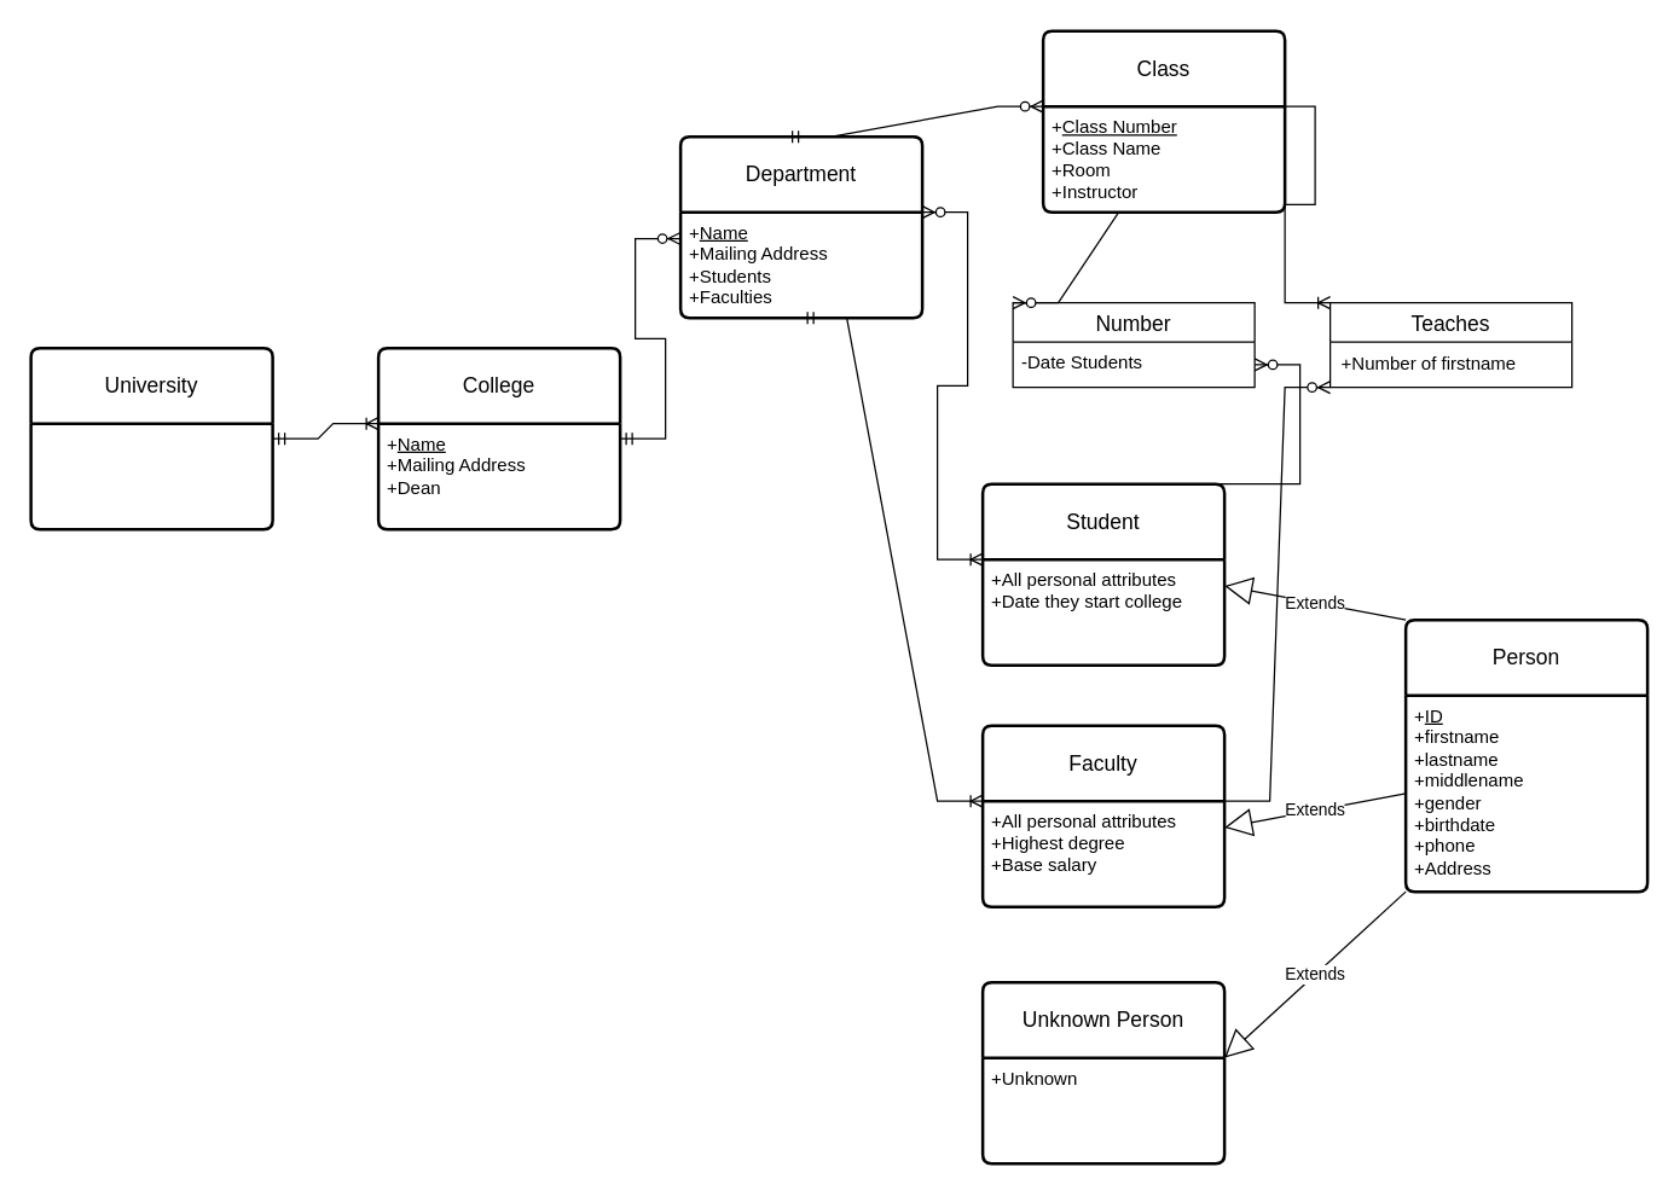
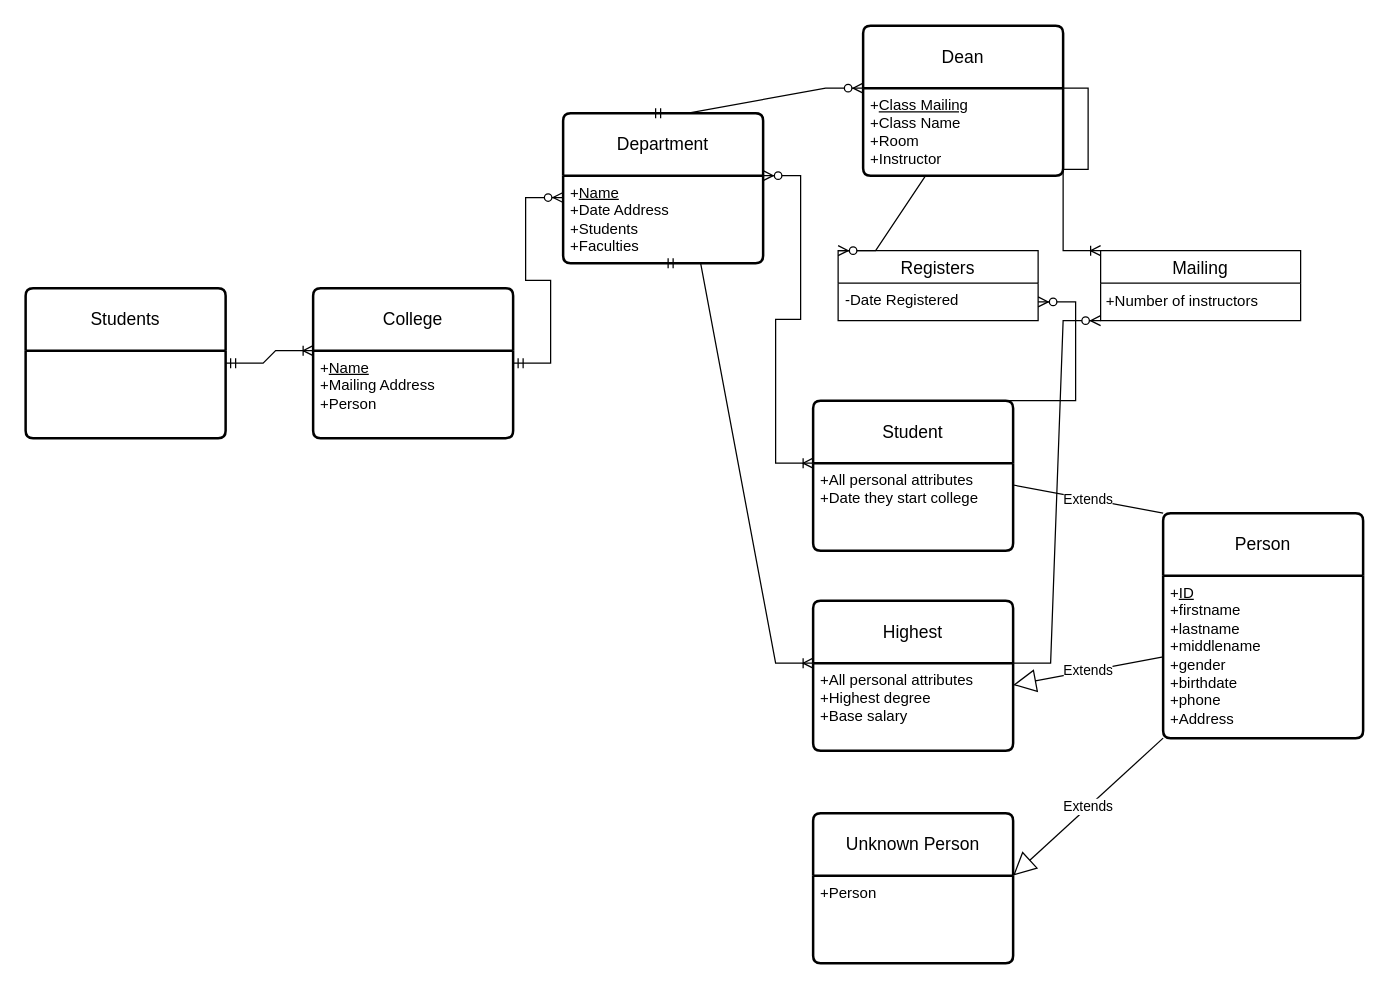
  <mxCell id="0" />
  <mxCell id="1" parent="0" />
- <mxCell id="2" value="University" style="swimlane;childLayout=stackLayout;horizontal=1;startSize=50;horizontalStack=0;rounded=1;fontSize=14;fontStyle=0;strokeWidth=2;resizeParent=0;resizeLast=1;shadow=0;dashed=0;align=center;arcSize=4;whiteSpace=wrap;html=1;" vertex="1" parent="1"><mxGeometry x="20" y="230" width="160" height="120" as="geometry" /></mxCell>
+ <mxCell id="2" value="Students" style="swimlane;childLayout=stackLayout;horizontal=1;startSize=50;horizontalStack=0;rounded=1;fontSize=14;fontStyle=0;strokeWidth=2;resizeParent=0;resizeLast=1;shadow=0;dashed=0;align=center;arcSize=4;whiteSpace=wrap;html=1;" vertex="1" parent="1"><mxGeometry x="20" y="230" width="160" height="120" as="geometry" /></mxCell>
  <mxCell id="3" value="College" style="swimlane;childLayout=stackLayout;horizontal=1;startSize=50;horizontalStack=0;rounded=1;fontSize=14;fontStyle=0;strokeWidth=2;resizeParent=0;resizeLast=1;shadow=0;dashed=0;align=center;arcSize=4;whiteSpace=wrap;html=1;" vertex="1" parent="1"><mxGeometry x="250" y="230" width="160" height="120" as="geometry" /></mxCell>
- <mxCell id="4" value="+&lt;u&gt;Name&lt;/u&gt;&lt;br&gt;+Mailing Address&lt;br&gt;+Dean" style="align=left;strokeColor=none;fillColor=none;spacingLeft=4;fontSize=12;verticalAlign=top;resizable=0;rotatable=0;part=1;html=1;" vertex="1" parent="3"><mxGeometry y="50" width="160" height="70" as="geometry" /></mxCell>
+ <mxCell id="4" value="+&lt;u&gt;Name&lt;/u&gt;&lt;br&gt;+Mailing Address&lt;br&gt;+Person" style="align=left;strokeColor=none;fillColor=none;spacingLeft=4;fontSize=12;verticalAlign=top;resizable=0;rotatable=0;part=1;html=1;" vertex="1" parent="3"><mxGeometry y="50" width="160" height="70" as="geometry" /></mxCell>
  <mxCell id="5" value="Department" style="swimlane;childLayout=stackLayout;horizontal=1;startSize=50;horizontalStack=0;rounded=1;fontSize=14;fontStyle=0;strokeWidth=2;resizeParent=0;resizeLast=1;shadow=0;dashed=0;align=center;arcSize=4;whiteSpace=wrap;html=1;" vertex="1" parent="1"><mxGeometry x="450" y="90" width="160" height="120" as="geometry" /></mxCell>
- <mxCell id="6" value="+&lt;u&gt;Name&lt;/u&gt;&lt;br&gt;+Mailing Address&lt;br&gt;+Students&lt;div&gt;+Faculties&lt;/div&gt;" style="align=left;strokeColor=none;fillColor=none;spacingLeft=4;fontSize=12;verticalAlign=top;resizable=0;rotatable=0;part=1;html=1;" vertex="1" parent="5"><mxGeometry y="50" width="160" height="70" as="geometry" /></mxCell>
+ <mxCell id="6" value="+&lt;u&gt;Name&lt;/u&gt;&lt;br&gt;+Date Address&lt;br&gt;+Students&lt;div&gt;+Faculties&lt;/div&gt;" style="align=left;strokeColor=none;fillColor=none;spacingLeft=4;fontSize=12;verticalAlign=top;resizable=0;rotatable=0;part=1;html=1;" vertex="1" parent="5"><mxGeometry y="50" width="160" height="70" as="geometry" /></mxCell>
  <mxCell id="7" value="" style="edgeStyle=entityRelationEdgeStyle;fontSize=12;html=1;endArrow=ERzeroToMany;startArrow=ERmandOne;rounded=0;entryX=0;entryY=0.25;entryDx=0;entryDy=0;" edge="1" parent="1" target="6"><mxGeometry width="100" height="100" relative="1" as="geometry"><mxPoint x="410" y="290" as="sourcePoint" /><mxPoint x="510" y="190" as="targetPoint" /></mxGeometry></mxCell>
  <mxCell id="8" value="" style="edgeStyle=entityRelationEdgeStyle;fontSize=12;html=1;endArrow=ERoneToMany;startArrow=ERmandOne;rounded=0;entryX=0;entryY=0;entryDx=0;entryDy=0;" edge="1" parent="1" target="4"><mxGeometry width="100" height="100" relative="1" as="geometry"><mxPoint x="180" y="290" as="sourcePoint" /><mxPoint x="280" y="190" as="targetPoint" /></mxGeometry></mxCell>
- <mxCell id="9" value="Faculty" style="swimlane;childLayout=stackLayout;horizontal=1;startSize=50;horizontalStack=0;rounded=1;fontSize=14;fontStyle=0;strokeWidth=2;resizeParent=0;resizeLast=1;shadow=0;dashed=0;align=center;arcSize=4;whiteSpace=wrap;html=1;" vertex="1" parent="1"><mxGeometry x="650" y="480" width="160" height="120" as="geometry" /></mxCell>
+ <mxCell id="9" value="Highest" style="swimlane;childLayout=stackLayout;horizontal=1;startSize=50;horizontalStack=0;rounded=1;fontSize=14;fontStyle=0;strokeWidth=2;resizeParent=0;resizeLast=1;shadow=0;dashed=0;align=center;arcSize=4;whiteSpace=wrap;html=1;" vertex="1" parent="1"><mxGeometry x="650" y="480" width="160" height="120" as="geometry" /></mxCell>
  <mxCell id="10" value="+All personal attributes&lt;div&gt;+Highest degree&lt;/div&gt;&lt;div&gt;+Base salary&lt;/div&gt;" style="align=left;strokeColor=none;fillColor=none;spacingLeft=4;fontSize=12;verticalAlign=top;resizable=0;rotatable=0;part=1;html=1;" vertex="1" parent="9"><mxGeometry y="50" width="160" height="70" as="geometry" /></mxCell>
  <mxCell id="11" value="" style="edgeStyle=entityRelationEdgeStyle;fontSize=12;html=1;endArrow=ERoneToMany;startArrow=ERmandOne;rounded=0;exitX=0.5;exitY=1;exitDx=0;exitDy=0;entryX=0;entryY=0;entryDx=0;entryDy=0;" edge="1" parent="1" source="6" target="10"><mxGeometry width="100" height="100" relative="1" as="geometry"><mxPoint x="610" y="150" as="sourcePoint" /><mxPoint x="710" y="50" as="targetPoint" /><Array as="points"><mxPoint x="530" y="230" /></Array></mxGeometry></mxCell>
  <mxCell id="12" value="Student" style="swimlane;childLayout=stackLayout;horizontal=1;startSize=50;horizontalStack=0;rounded=1;fontSize=14;fontStyle=0;strokeWidth=2;resizeParent=0;resizeLast=1;shadow=0;dashed=0;align=center;arcSize=4;whiteSpace=wrap;html=1;" vertex="1" parent="1"><mxGeometry x="650" y="320" width="160" height="120" as="geometry" /></mxCell>
  <mxCell id="13" value="+All personal attributes&lt;div&gt;+Date they start college&lt;/div&gt;" style="align=left;strokeColor=none;fillColor=none;spacingLeft=4;fontSize=12;verticalAlign=top;resizable=0;rotatable=0;part=1;html=1;" vertex="1" parent="12"><mxGeometry y="50" width="160" height="70" as="geometry" /></mxCell>
  <mxCell id="14" value="" style="edgeStyle=entityRelationEdgeStyle;fontSize=12;html=1;endArrow=ERoneToMany;startArrow=ERzeroToMany;rounded=0;entryX=0;entryY=0;entryDx=0;entryDy=0;" edge="1" parent="1" target="13"><mxGeometry width="100" height="100" relative="1" as="geometry"><mxPoint x="610" y="140" as="sourcePoint" /><mxPoint x="710" y="40" as="targetPoint" /></mxGeometry></mxCell>
- <mxCell id="15" value="Class" style="swimlane;childLayout=stackLayout;horizontal=1;startSize=50;horizontalStack=0;rounded=1;fontSize=14;fontStyle=0;strokeWidth=2;resizeParent=0;resizeLast=1;shadow=0;dashed=0;align=center;arcSize=4;whiteSpace=wrap;html=1;" vertex="1" parent="1"><mxGeometry x="690" y="20" width="160" height="120" as="geometry" /></mxCell>
- <mxCell id="16" value="+&lt;u&gt;Class Number&lt;/u&gt;&lt;br&gt;+Class Name&lt;br&gt;+Room&lt;div&gt;+Instructor&lt;/div&gt;" style="align=left;strokeColor=none;fillColor=none;spacingLeft=4;fontSize=12;verticalAlign=top;resizable=0;rotatable=0;part=1;html=1;" vertex="1" parent="15"><mxGeometry y="50" width="160" height="70" as="geometry" /></mxCell>
+ <mxCell id="15" value="Dean" style="swimlane;childLayout=stackLayout;horizontal=1;startSize=50;horizontalStack=0;rounded=1;fontSize=14;fontStyle=0;strokeWidth=2;resizeParent=0;resizeLast=1;shadow=0;dashed=0;align=center;arcSize=4;whiteSpace=wrap;html=1;" vertex="1" parent="1"><mxGeometry x="690" y="20" width="160" height="120" as="geometry" /></mxCell>
+ <mxCell id="16" value="+&lt;u&gt;Class Mailing&lt;/u&gt;&lt;br&gt;+Class Name&lt;br&gt;+Room&lt;div&gt;+Instructor&lt;/div&gt;" style="align=left;strokeColor=none;fillColor=none;spacingLeft=4;fontSize=12;verticalAlign=top;resizable=0;rotatable=0;part=1;html=1;" vertex="1" parent="15"><mxGeometry y="50" width="160" height="70" as="geometry" /></mxCell>
  <mxCell id="17" value="" style="edgeStyle=entityRelationEdgeStyle;fontSize=12;html=1;endArrow=ERzeroToMany;startArrow=ERmandOne;rounded=0;entryX=0;entryY=0;entryDx=0;entryDy=0;" edge="1" parent="1" target="16"><mxGeometry width="100" height="100" relative="1" as="geometry"><mxPoint x="520" y="90" as="sourcePoint" /><mxPoint x="620" y="-10" as="targetPoint" /></mxGeometry></mxCell>
  <mxCell id="18" value="" style="edgeStyle=entityRelationEdgeStyle;fontSize=12;html=1;endArrow=ERzeroToMany;endFill=1;rounded=0;entryX=0;entryY=1;entryDx=0;entryDy=0;exitX=1;exitY=0;exitDx=0;exitDy=0;" edge="1" parent="1" source="10" target="20"><mxGeometry width="100" height="100" relative="1" as="geometry"><mxPoint x="810" y="460" as="sourcePoint" /><mxPoint x="880" y="285" as="targetPoint" /></mxGeometry></mxCell>
  <mxCell id="19" value="" style="edgeStyle=entityRelationEdgeStyle;fontSize=12;html=1;endArrow=ERoneToMany;rounded=0;entryX=0;entryY=0;entryDx=0;entryDy=0;" edge="1" parent="1" target="20"><mxGeometry width="100" height="100" relative="1" as="geometry"><mxPoint x="840" y="70" as="sourcePoint" /><mxPoint x="850" y="270" as="targetPoint" /></mxGeometry></mxCell>
- <mxCell id="20" value="Teaches" style="swimlane;fontStyle=0;childLayout=stackLayout;horizontal=1;startSize=26;horizontalStack=0;resizeParent=1;resizeParentMax=0;resizeLast=0;collapsible=1;marginBottom=0;align=center;fontSize=14;" vertex="1" parent="1"><mxGeometry x="880" y="200" width="160" height="56" as="geometry" /></mxCell>
- <mxCell id="21" value="Number" style="swimlane;fontStyle=0;childLayout=stackLayout;horizontal=1;startSize=26;horizontalStack=0;resizeParent=1;resizeParentMax=0;resizeLast=0;collapsible=1;marginBottom=0;align=center;fontSize=14;" vertex="1" parent="1"><mxGeometry x="670" y="200" width="160" height="56" as="geometry" /></mxCell>
+ <mxCell id="20" value="Mailing" style="swimlane;fontStyle=0;childLayout=stackLayout;horizontal=1;startSize=26;horizontalStack=0;resizeParent=1;resizeParentMax=0;resizeLast=0;collapsible=1;marginBottom=0;align=center;fontSize=14;" vertex="1" parent="1"><mxGeometry x="880" y="200" width="160" height="56" as="geometry" /></mxCell>
+ <mxCell id="21" value="Registers" style="swimlane;fontStyle=0;childLayout=stackLayout;horizontal=1;startSize=26;horizontalStack=0;resizeParent=1;resizeParentMax=0;resizeLast=0;collapsible=1;marginBottom=0;align=center;fontSize=14;" vertex="1" parent="1"><mxGeometry x="670" y="200" width="160" height="56" as="geometry" /></mxCell>
  <mxCell id="22" value="" style="edgeStyle=entityRelationEdgeStyle;fontSize=12;html=1;endArrow=ERzeroToMany;endFill=1;rounded=0;" edge="1" parent="21" target="23"><mxGeometry width="100" height="100" relative="1" as="geometry"><mxPoint x="60" y="120" as="sourcePoint" /><mxPoint x="160" y="20" as="targetPoint" /></mxGeometry></mxCell>
- <mxCell id="23" value="-Date Students" style="text;strokeColor=none;fillColor=none;spacingLeft=4;spacingRight=4;overflow=hidden;rotatable=0;points=[[0,0.5],[1,0.5]];portConstraint=eastwest;fontSize=12;whiteSpace=wrap;html=1;" vertex="1" parent="21"><mxGeometry y="26" width="160" height="30" as="geometry" /></mxCell>
+ <mxCell id="23" value="-Date Registered" style="text;strokeColor=none;fillColor=none;spacingLeft=4;spacingRight=4;overflow=hidden;rotatable=0;points=[[0,0.5],[1,0.5]];portConstraint=eastwest;fontSize=12;whiteSpace=wrap;html=1;" vertex="1" parent="21"><mxGeometry y="26" width="160" height="30" as="geometry" /></mxCell>
  <mxCell id="24" value="" style="edgeStyle=entityRelationEdgeStyle;fontSize=12;html=1;endArrow=ERzeroToMany;endFill=1;rounded=0;entryX=0;entryY=0;entryDx=0;entryDy=0;exitX=0.5;exitY=1;exitDx=0;exitDy=0;" edge="1" parent="1" source="16" target="21"><mxGeometry width="100" height="100" relative="1" as="geometry"><mxPoint x="770" y="140" as="sourcePoint" /><mxPoint x="860" y="90" as="targetPoint" /><Array as="points"><mxPoint x="750" y="180" /></Array></mxGeometry></mxCell>
  <mxCell id="25" value="Person" style="swimlane;childLayout=stackLayout;horizontal=1;startSize=50;horizontalStack=0;rounded=1;fontSize=14;fontStyle=0;strokeWidth=2;resizeParent=0;resizeLast=1;shadow=0;dashed=0;align=center;arcSize=4;whiteSpace=wrap;html=1;" vertex="1" parent="1"><mxGeometry x="930" y="410" width="160" height="180" as="geometry" /></mxCell>
  <mxCell id="26" value="+&lt;u&gt;ID&lt;/u&gt;&lt;div&gt;+firstname&lt;/div&gt;&lt;div&gt;+lastname&lt;/div&gt;&lt;div&gt;+middlename&lt;/div&gt;&lt;div&gt;+gender&lt;/div&gt;&lt;div&gt;+birthdate&lt;/div&gt;&lt;div&gt;+phone&lt;/div&gt;&lt;div&gt;+Address&lt;/div&gt;" style="align=left;strokeColor=none;fillColor=none;spacingLeft=4;fontSize=12;verticalAlign=top;resizable=0;rotatable=0;part=1;html=1;" vertex="1" parent="25"><mxGeometry y="50" width="160" height="130" as="geometry" /></mxCell>
  <mxCell id="27" value="Unknown Person" style="swimlane;childLayout=stackLayout;horizontal=1;startSize=50;horizontalStack=0;rounded=1;fontSize=14;fontStyle=0;strokeWidth=2;resizeParent=0;resizeLast=1;shadow=0;dashed=0;align=center;arcSize=4;whiteSpace=wrap;html=1;" vertex="1" parent="1"><mxGeometry x="650" y="650" width="160" height="120" as="geometry" /></mxCell>
- <mxCell id="28" value="+Unknown" style="align=left;strokeColor=none;fillColor=none;spacingLeft=4;fontSize=12;verticalAlign=top;resizable=0;rotatable=0;part=1;html=1;" vertex="1" parent="27"><mxGeometry y="50" width="160" height="70" as="geometry" /></mxCell>
+ <mxCell id="28" value="+Person" style="align=left;strokeColor=none;fillColor=none;spacingLeft=4;fontSize=12;verticalAlign=top;resizable=0;rotatable=0;part=1;html=1;" vertex="1" parent="27"><mxGeometry y="50" width="160" height="70" as="geometry" /></mxCell>
  <mxCell id="29" value="Extends" style="endArrow=block;endSize=16;endFill=0;html=1;rounded=0;exitX=0;exitY=1;exitDx=0;exitDy=0;entryX=1;entryY=0;entryDx=0;entryDy=0;" edge="1" parent="1" source="26" target="28"><mxGeometry width="160" relative="1" as="geometry"><mxPoint x="890" y="540" as="sourcePoint" /><mxPoint x="860" y="680" as="targetPoint" /></mxGeometry></mxCell>
  <mxCell id="30" value="Extends" style="endArrow=block;endSize=16;endFill=0;html=1;rounded=0;exitX=0;exitY=0.5;exitDx=0;exitDy=0;entryX=1;entryY=0.25;entryDx=0;entryDy=0;" edge="1" parent="1" source="26" target="10"><mxGeometry width="160" relative="1" as="geometry"><mxPoint x="920" y="530" as="sourcePoint" /><mxPoint x="800" y="640" as="targetPoint" /></mxGeometry></mxCell>
- <mxCell id="31" value="Extends" style="endArrow=block;endSize=16;endFill=0;html=1;rounded=0;exitX=0;exitY=0;exitDx=0;exitDy=0;entryX=1;entryY=0.25;entryDx=0;entryDy=0;" edge="1" parent="1" source="25" target="13"><mxGeometry width="160" relative="1" as="geometry"><mxPoint x="910" y="430" as="sourcePoint" /><mxPoint x="790" y="453" as="targetPoint" /></mxGeometry></mxCell>
- <mxCell id="32" value="+Number of firstname" style="text;html=1;align=center;verticalAlign=middle;resizable=0;points=[];autosize=1;strokeColor=none;fillColor=none;" vertex="1" parent="1"><mxGeometry x="870" y="226" width="150" height="30" as="geometry" /></mxCell>
+ <mxCell id="31" value="Extends" style="endArrow=none;endSize=16;endFill=0;html=1;rounded=0;exitX=0;exitY=0;exitDx=0;exitDy=0;entryX=1;entryY=0.25;entryDx=0;entryDy=0;" edge="1" parent="1" source="25" target="13"><mxGeometry width="160" relative="1" as="geometry"><mxPoint x="910" y="430" as="sourcePoint" /><mxPoint x="790" y="453" as="targetPoint" /></mxGeometry></mxCell>
+ <mxCell id="32" value="+Number of instructors" style="text;html=1;align=center;verticalAlign=middle;resizable=0;points=[];autosize=1;strokeColor=none;fillColor=none;" vertex="1" parent="1"><mxGeometry x="870" y="226" width="150" height="30" as="geometry" /></mxCell>
